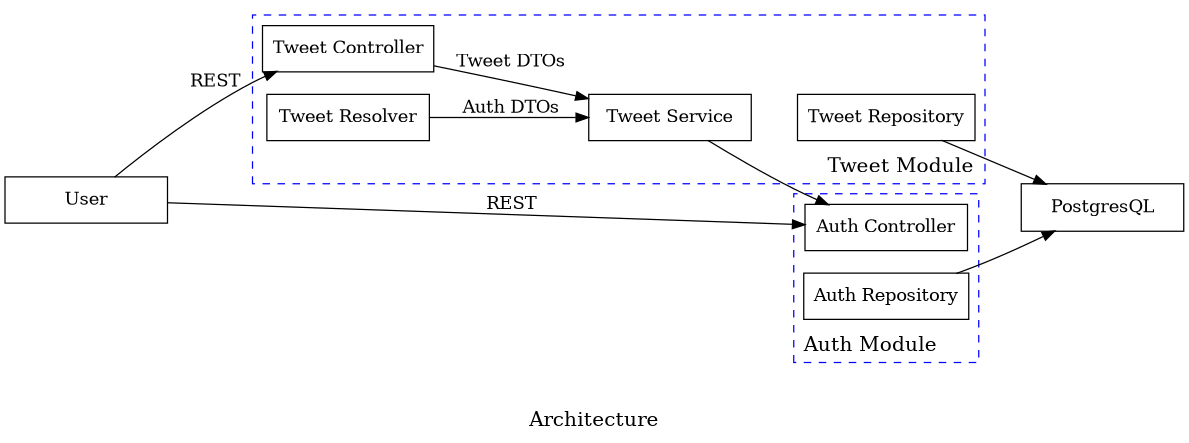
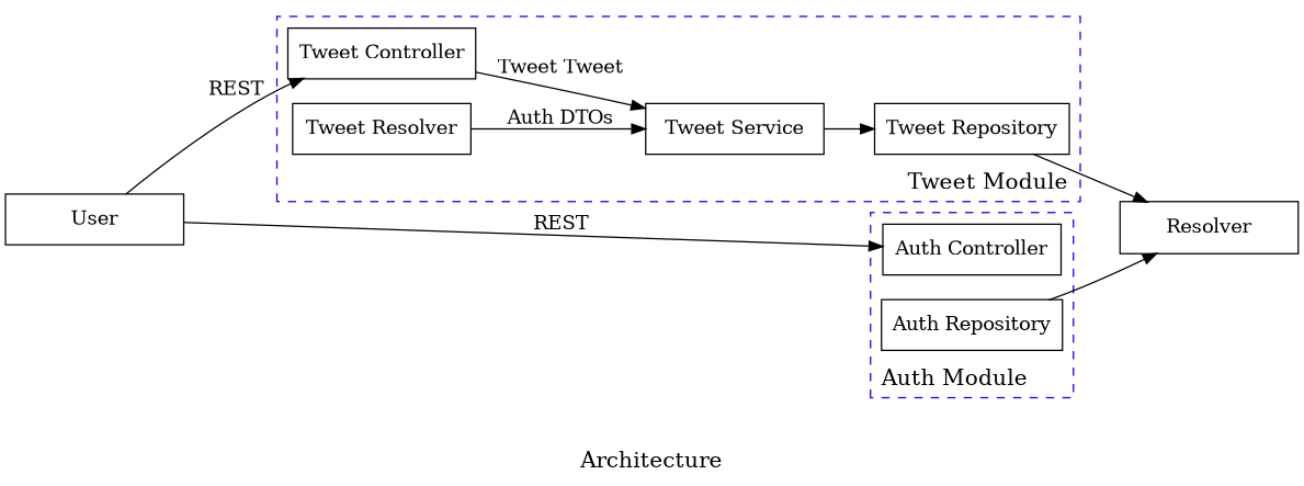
  digraph {
    color=blue
    fontsize=16
    label=Architecture
    rankdir=LR
    style=dashed
    node [shape=record]
    n1 [label="Auth Controller" width=1.8]
    n2 [label="Auth Repository" width=1.8]
    n3 [label="Tweet Controller" width=1.8]
    n4 [label="Tweet Service" width=1.8]
    n5 [label="Tweet Resolver" width=1.8]
    n6 [label="Tweet Repository" width=1.8]
-   n7 [label=PostgresQL width=1.8]
+   n7 [label=Resolver width=1.8]
    n8 [label=User width=1.8]
    subgraph cluster_1 {
      label="Auth Module"
      labeljust=l
      labelloc=bottom
      n1
      n2
    }
    subgraph cluster_2 {
      label="Tweet Module"
      labeljust=r
      labelloc=bottom
      n3
      n4
      n5
      n6
    }
    n2 -> n7
-   n3 -> n4 [label="Tweet DTOs"]
-   n4 -> n1
+   n3 -> n4 [label="Tweet Tweet"]
+   n4 -> n6
    n5 -> n4 [label="Auth DTOs"]
    n6 -> n7
    n8 -> n1 [label=REST]
    n8 -> n3 [label=REST]
  }
